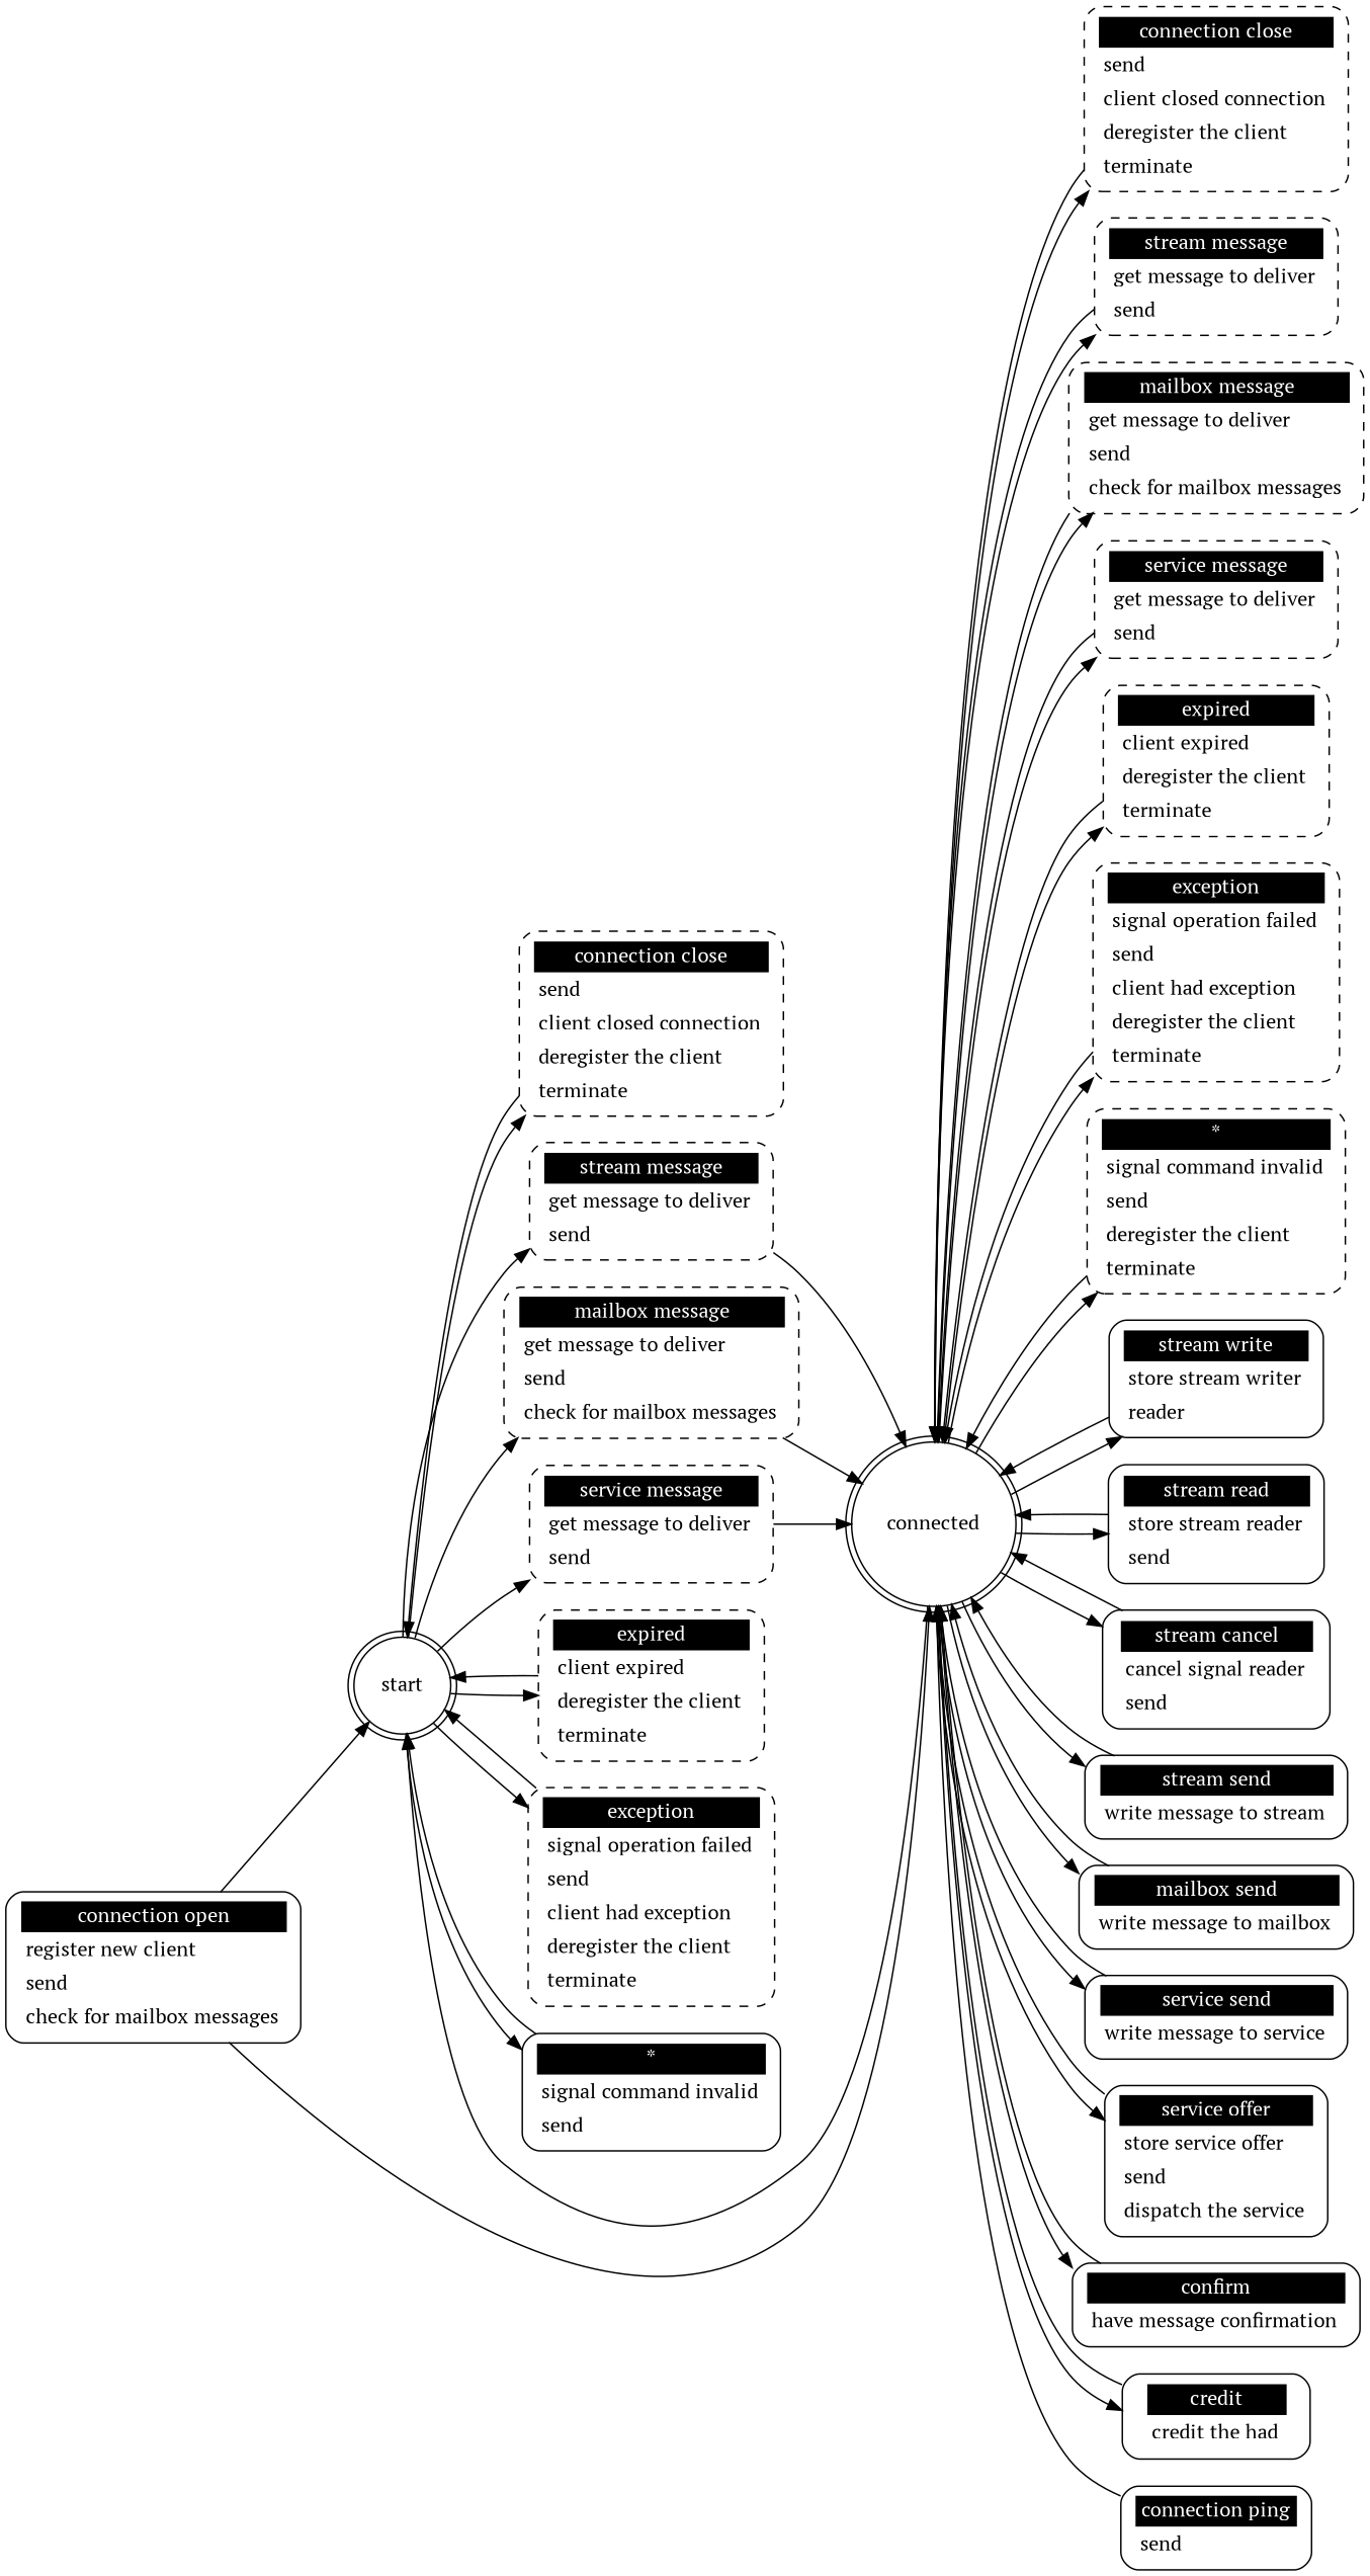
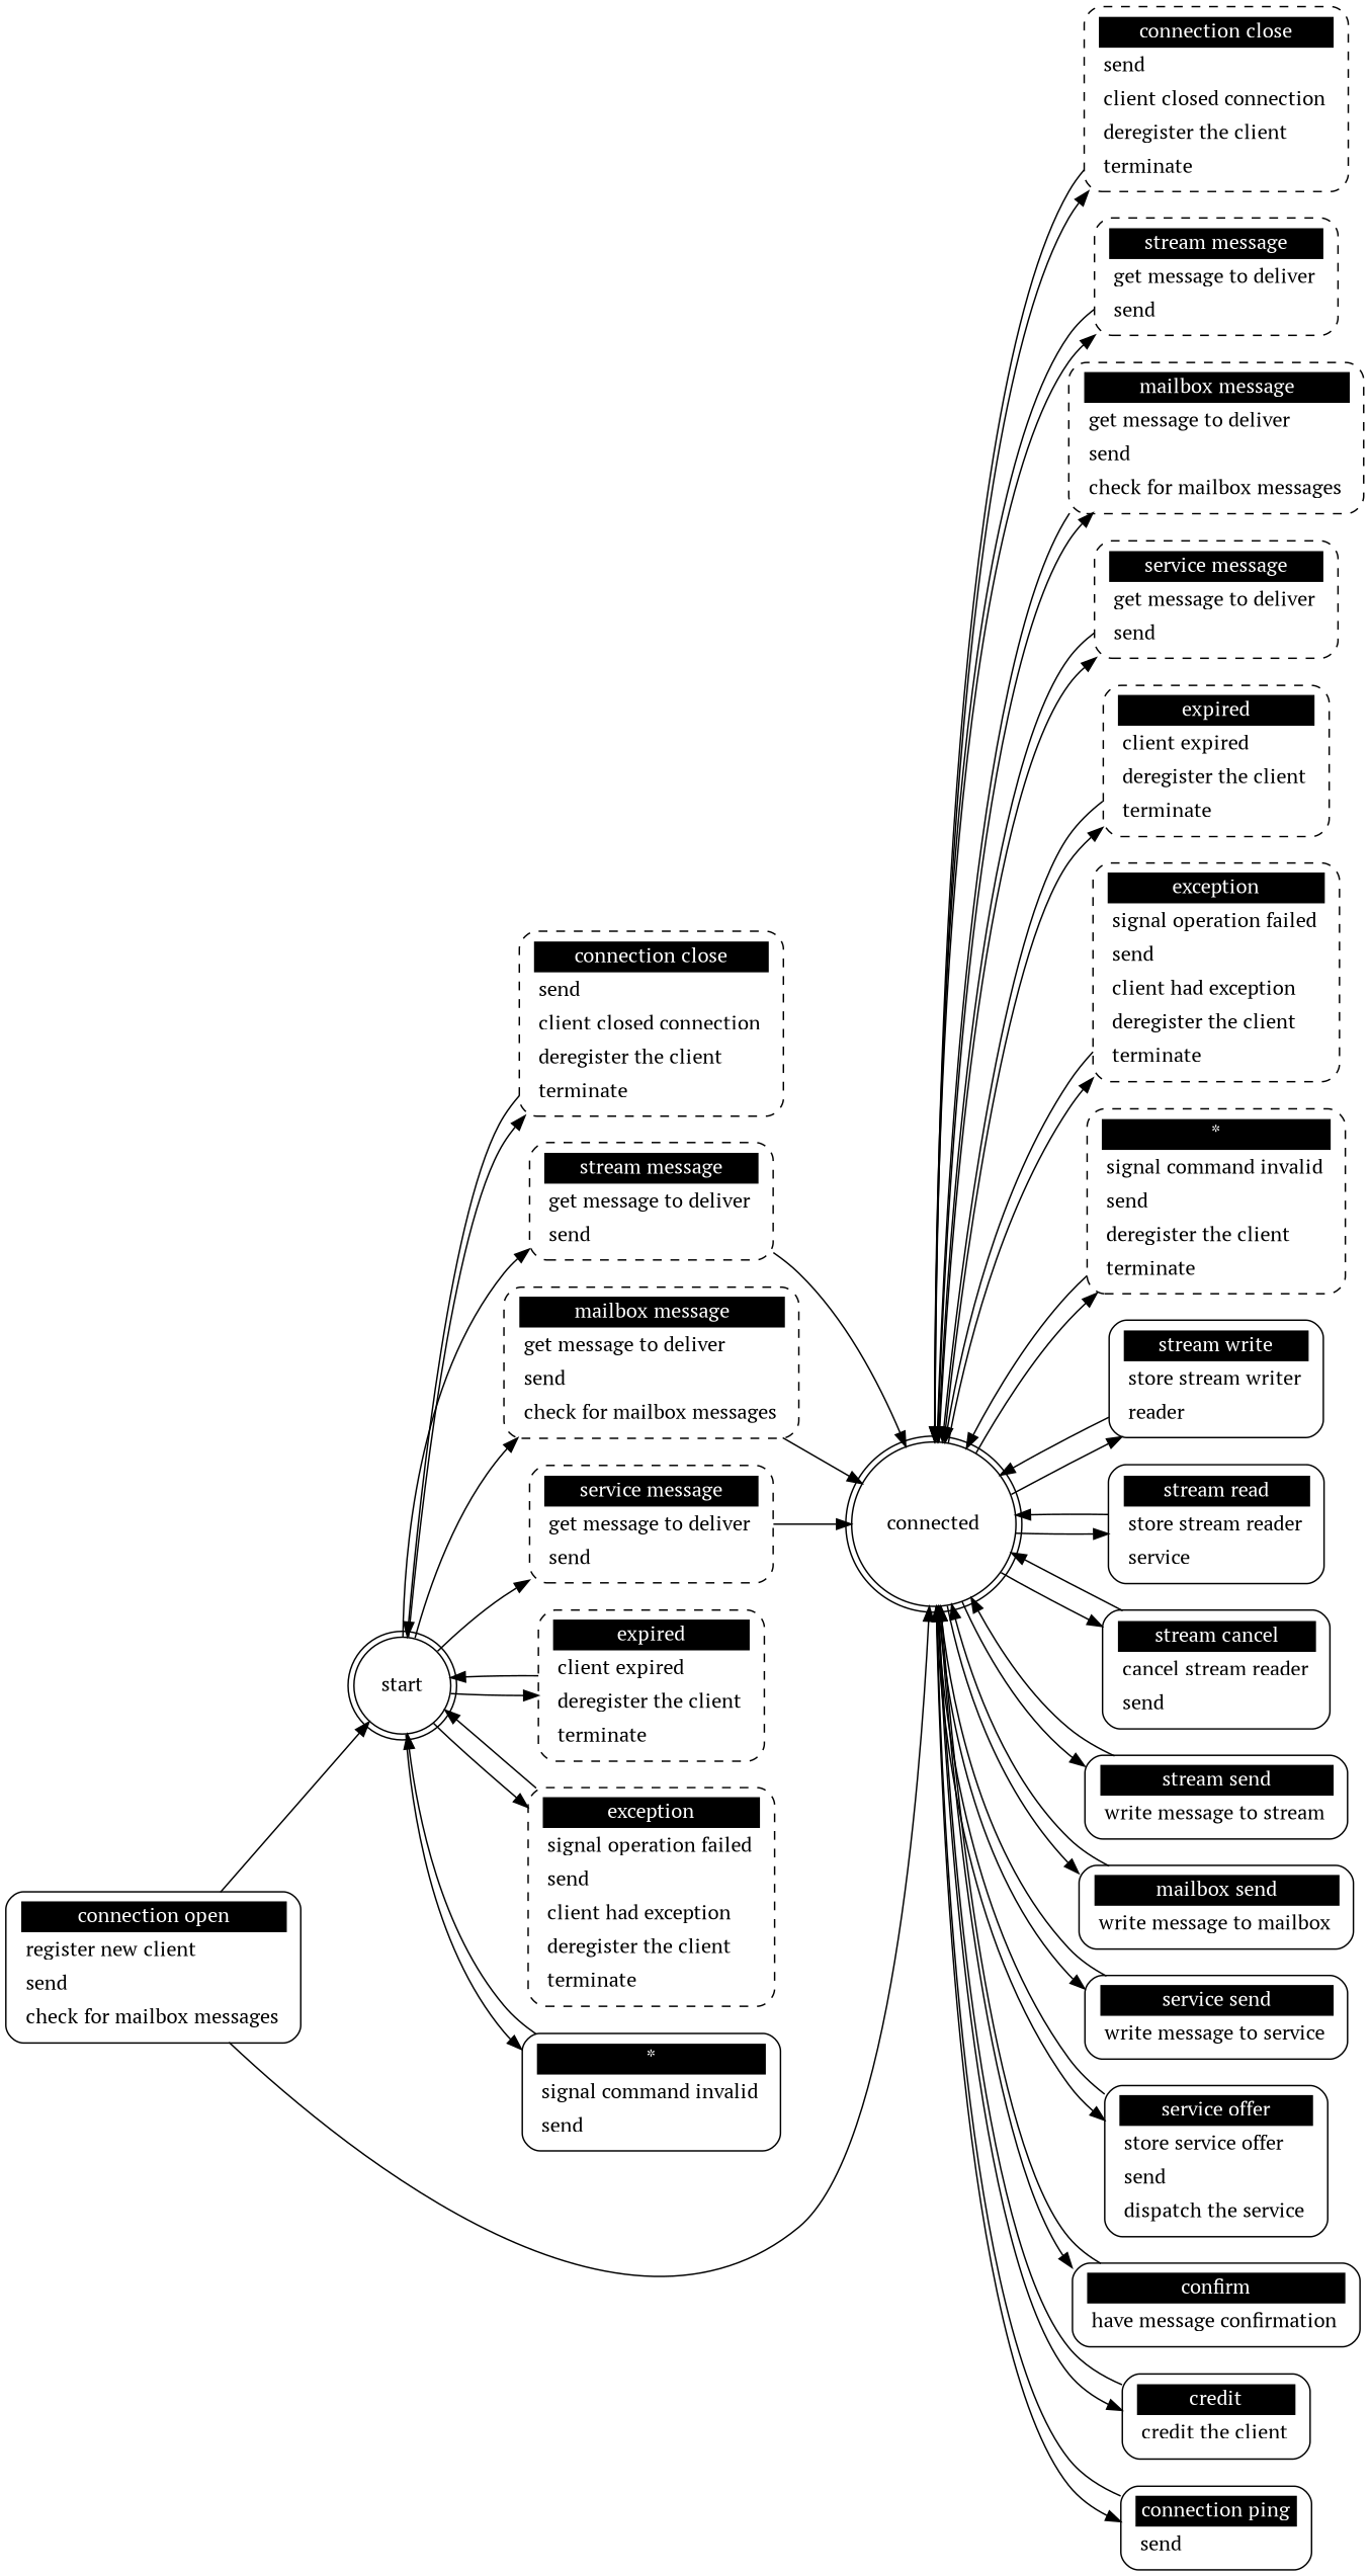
  digraph {
    fontname="PT Serif"
    rankdir=LR
    node [fontname="PT Serif" shape=Mrecord style=dashed]
    edge [fontname="PT Serif"]
    start [shape=doublecircle style=""]
    n2 [label=<<table border="0" cellborder="0" cellpadding="3" bgcolor="white"><tr><td bgcolor="black" align="center" colspan="2"><font color="white">connection close</font></td></tr><tr><td align="left" port="r3">send</td></tr><tr><td align="left" port="r3">client closed connection</td></tr><tr><td align="left" port="r3">deregister the client</td></tr><tr><td align="left" port="r3">terminate</td></tr></table>>]
    n3 [label=<<table border="0" cellborder="0" cellpadding="3" bgcolor="white"><tr><td bgcolor="black" align="center" colspan="2"><font color="white">stream message</font></td></tr><tr><td align="left" port="r3">get message to deliver</td></tr><tr><td align="left" port="r3">send</td></tr></table>>]
    n4 [label=<<table border="0" cellborder="0" cellpadding="3" bgcolor="white"><tr><td bgcolor="black" align="center" colspan="2"><font color="white">mailbox message</font></td></tr><tr><td align="left" port="r3">get message to deliver</td></tr><tr><td align="left" port="r3">send</td></tr><tr><td align="left" port="r3">check for mailbox messages</td></tr></table>>]
    n5 [label=<<table border="0" cellborder="0" cellpadding="3" bgcolor="white"><tr><td bgcolor="black" align="center" colspan="2"><font color="white">service message</font></td></tr><tr><td align="left" port="r3">get message to deliver</td></tr><tr><td align="left" port="r3">send</td></tr></table>>]
    n6 [label=<<table border="0" cellborder="0" cellpadding="3" bgcolor="white"><tr><td bgcolor="black" align="center" colspan="2"><font color="white">expired</font></td></tr><tr><td align="left" port="r3">client expired</td></tr><tr><td align="left" port="r3">deregister the client</td></tr><tr><td align="left" port="r3">terminate</td></tr></table>>]
    n7 [label=<<table border="0" cellborder="0" cellpadding="3" bgcolor="white"><tr><td bgcolor="black" align="center" colspan="2"><font color="white">exception</font></td></tr><tr><td align="left" port="r3">signal operation failed</td></tr><tr><td align="left" port="r3">send</td></tr><tr><td align="left" port="r3">client had exception</td></tr><tr><td align="left" port="r3">deregister the client</td></tr><tr><td align="left" port="r3">terminate</td></tr></table>>]
    n8 [label=<<table border="0" cellborder="0" cellpadding="3" bgcolor="white"><tr><td bgcolor="black" align="center" colspan="2"><font color="white">*</font></td></tr><tr><td align="left" port="r3">signal command invalid</td></tr><tr><td align="left" port="r3">send</td></tr></table>> style=solid]
    connected [shape=doublecircle style=""]
    n10 [label=<<table border="0" cellborder="0" cellpadding="3" bgcolor="white"><tr><td bgcolor="black" align="center" colspan="2"><font color="white">connection open</font></td></tr><tr><td align="left" port="r3">register new client</td></tr><tr><td align="left" port="r3">send</td></tr><tr><td align="left" port="r3">check for mailbox messages</td></tr></table>> style=solid]
    n11 [label=<<table border="0" cellborder="0" cellpadding="3" bgcolor="white"><tr><td bgcolor="black" align="center" colspan="2"><font color="white">connection close</font></td></tr><tr><td align="left" port="r3">send</td></tr><tr><td align="left" port="r3">client closed connection</td></tr><tr><td align="left" port="r3">deregister the client</td></tr><tr><td align="left" port="r3">terminate</td></tr></table>>]
    n12 [label=<<table border="0" cellborder="0" cellpadding="3" bgcolor="white"><tr><td bgcolor="black" align="center" colspan="2"><font color="white">stream message</font></td></tr><tr><td align="left" port="r3">get message to deliver</td></tr><tr><td align="left" port="r3">send</td></tr></table>>]
    n13 [label=<<table border="0" cellborder="0" cellpadding="3" bgcolor="white"><tr><td bgcolor="black" align="center" colspan="2"><font color="white">mailbox message</font></td></tr><tr><td align="left" port="r3">get message to deliver</td></tr><tr><td align="left" port="r3">send</td></tr><tr><td align="left" port="r3">check for mailbox messages</td></tr></table>>]
    n14 [label=<<table border="0" cellborder="0" cellpadding="3" bgcolor="white"><tr><td bgcolor="black" align="center" colspan="2"><font color="white">service message</font></td></tr><tr><td align="left" port="r3">get message to deliver</td></tr><tr><td align="left" port="r3">send</td></tr></table>>]
    n15 [label=<<table border="0" cellborder="0" cellpadding="3" bgcolor="white"><tr><td bgcolor="black" align="center" colspan="2"><font color="white">expired</font></td></tr><tr><td align="left" port="r3">client expired</td></tr><tr><td align="left" port="r3">deregister the client</td></tr><tr><td align="left" port="r3">terminate</td></tr></table>>]
    n16 [label=<<table border="0" cellborder="0" cellpadding="3" bgcolor="white"><tr><td bgcolor="black" align="center" colspan="2"><font color="white">exception</font></td></tr><tr><td align="left" port="r3">signal operation failed</td></tr><tr><td align="left" port="r3">send</td></tr><tr><td align="left" port="r3">client had exception</td></tr><tr><td align="left" port="r3">deregister the client</td></tr><tr><td align="left" port="r3">terminate</td></tr></table>>]
    n17 [label=<<table border="0" cellborder="0" cellpadding="3" bgcolor="white"><tr><td bgcolor="black" align="center" colspan="2"><font color="white">*</font></td></tr><tr><td align="left" port="r3">signal command invalid</td></tr><tr><td align="left" port="r3">send</td></tr><tr><td align="left" port="r3">deregister the client</td></tr><tr><td align="left" port="r3">terminate</td></tr></table>>]
    n18 [label=<<table border="0" cellborder="0" cellpadding="3" bgcolor="white"><tr><td bgcolor="black" align="center" colspan="2"><font color="white">stream write</font></td></tr><tr><td align="left" port="r3">store stream writer</td></tr><tr><td align="left" port="r3">reader</td></tr></table>> style=solid]
-   n19 [label=<<table border="0" cellborder="0" cellpadding="3" bgcolor="white"><tr><td bgcolor="black" align="center" colspan="2"><font color="white">stream read</font></td></tr><tr><td align="left" port="r3">store stream reader</td></tr><tr><td align="left" port="r3">send</td></tr></table>> style=solid]
-   n20 [label=<<table border="0" cellborder="0" cellpadding="3" bgcolor="white"><tr><td bgcolor="black" align="center" colspan="2"><font color="white">stream cancel</font></td></tr><tr><td align="left" port="r3">cancel signal reader</td></tr><tr><td align="left" port="r3">send</td></tr></table>> style=solid]
+   n19 [label=<<table border="0" cellborder="0" cellpadding="3" bgcolor="white"><tr><td bgcolor="black" align="center" colspan="2"><font color="white">stream read</font></td></tr><tr><td align="left" port="r3">store stream reader</td></tr><tr><td align="left" port="r3">service</td></tr></table>> style=solid]
+   n20 [label=<<table border="0" cellborder="0" cellpadding="3" bgcolor="white"><tr><td bgcolor="black" align="center" colspan="2"><font color="white">stream cancel</font></td></tr><tr><td align="left" port="r3">cancel stream reader</td></tr><tr><td align="left" port="r3">send</td></tr></table>> style=solid]
    n21 [label=<<table border="0" cellborder="0" cellpadding="3" bgcolor="white"><tr><td bgcolor="black" align="center" colspan="2"><font color="white">stream send</font></td></tr><tr><td align="left" port="r3">write message to stream</td></tr></table>> style=solid]
    n22 [label=<<table border="0" cellborder="0" cellpadding="3" bgcolor="white"><tr><td bgcolor="black" align="center" colspan="2"><font color="white">mailbox send</font></td></tr><tr><td align="left" port="r3">write message to mailbox</td></tr></table>> style=solid]
    n23 [label=<<table border="0" cellborder="0" cellpadding="3" bgcolor="white"><tr><td bgcolor="black" align="center" colspan="2"><font color="white">service send</font></td></tr><tr><td align="left" port="r3">write message to service</td></tr></table>> style=solid]
    n24 [label=<<table border="0" cellborder="0" cellpadding="3" bgcolor="white"><tr><td bgcolor="black" align="center" colspan="2"><font color="white">service offer</font></td></tr><tr><td align="left" port="r3">store service offer</td></tr><tr><td align="left" port="r3">send</td></tr><tr><td align="left" port="r3">dispatch the service</td></tr></table>> style=solid]
    n25 [label=<<table border="0" cellborder="0" cellpadding="3" bgcolor="white"><tr><td bgcolor="black" align="center" colspan="2"><font color="white">confirm</font></td></tr><tr><td align="left" port="r3">have message confirmation</td></tr></table>> style=solid]
-   n26 [label=<<table border="0" cellborder="0" cellpadding="3" bgcolor="white"><tr><td bgcolor="black" align="center" colspan="2"><font color="white">credit</font></td></tr><tr><td align="left" port="r3">credit the had</td></tr></table>> style=solid]
+   n26 [label=<<table border="0" cellborder="0" cellpadding="3" bgcolor="white"><tr><td bgcolor="black" align="center" colspan="2"><font color="white">credit</font></td></tr><tr><td align="left" port="r3">credit the client</td></tr></table>> style=solid]
    n27 [label=<<table border="0" cellborder="0" cellpadding="3" bgcolor="white"><tr><td bgcolor="black" align="center" colspan="2"><font color="white">connection ping</font></td></tr><tr><td align="left" port="r3">send</td></tr></table>> style=solid]
    start -> n2
    start -> n3
    start -> n4
    start -> n5
    start -> n6
    start -> n7
    start -> n8
    n2 -> start
    n3 -> connected
    n4 -> connected
    n5 -> connected
    n6 -> start
    n7 -> start
    n8 -> start
    connected -> n11
    connected -> n12
    connected -> n13
    connected -> n14
    connected -> n15
    connected -> n16
    connected -> n17
    connected -> n18
    connected -> n19
    connected -> n20
    connected -> n21
    connected -> n22
    connected -> n23
    connected -> n24
    connected -> n25
    connected -> n26
-   connected -> start
+   connected -> n27
    n10 -> start
    n10 -> connected
    n11 -> connected
    n12 -> connected
    n13 -> connected
    n14 -> connected
    n15 -> connected
    n16 -> connected
    n17 -> connected
    n18 -> connected
    n19 -> connected
    n20 -> connected
    n21 -> connected
    n22 -> connected
    n23 -> connected
    n24 -> connected
    n25 -> connected
    n26 -> connected
    n27 -> connected
  }
